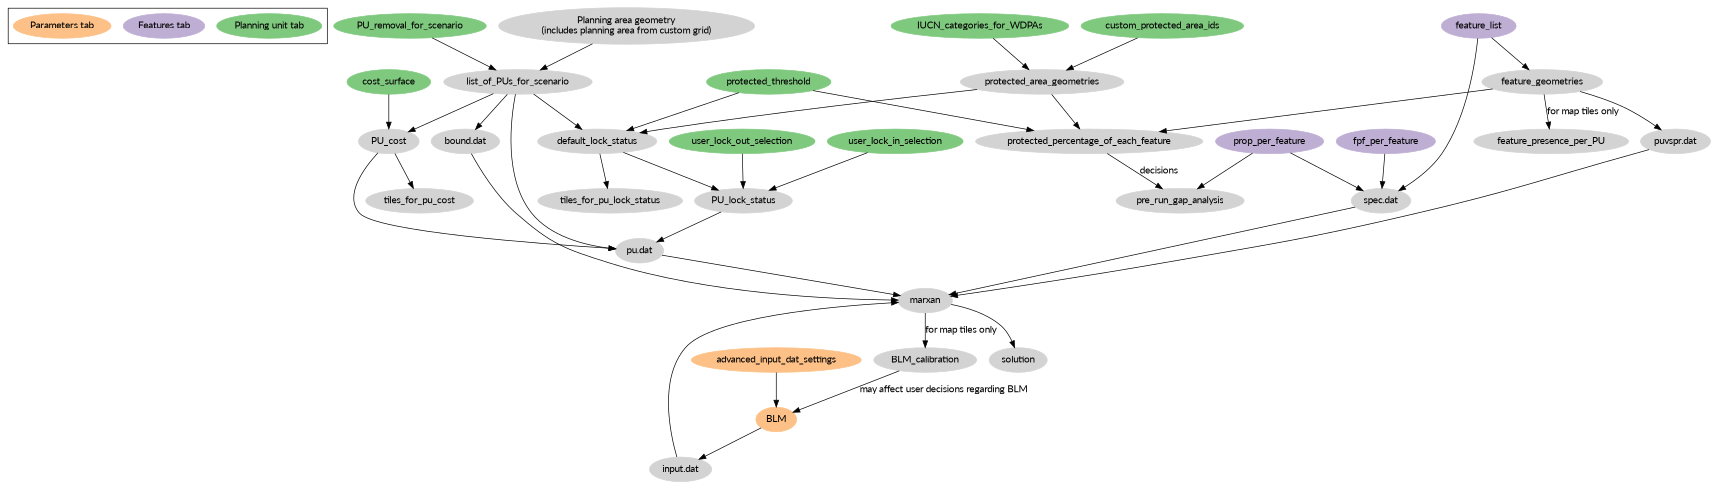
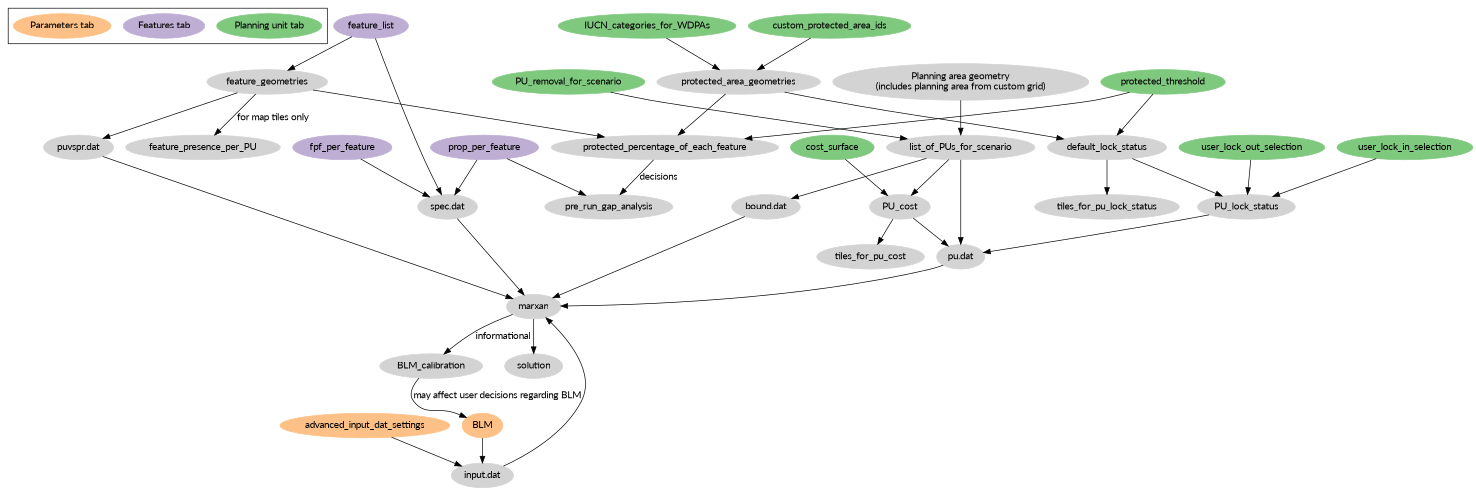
  digraph {
    fontname=Lato
    node [color=lightgrey fontname=Lato style=filled]
    edge [fontname=Lato]
    n1 [color="/accent7/1" label="Planning unit tab"]
    n2 [color="/accent7/2" label="Features tab"]
    n3 [color="/accent7/3" label="Parameters tab"]
    n4 [label="pu.dat"]
    marxan
    n6 [label="spec.dat"]
    n7 [label="puvspr.dat"]
    n8 [label="bound.dat"]
    n9 [label="input.dat"]
    user_lock_in_selection [color="/accent7/1"]
    PU_lock_status
    user_lock_out_selection [color="/accent7/1"]
    IUCN_categories_for_WDPAs [color="/accent7/1"]
    protected_area_geometries
    custom_protected_area_ids [color="/accent7/1"]
    protected_threshold [color="/accent7/1"]
    default_lock_status
    protected_percentage_of_each_feature
    PU_removal_for_scenario [color="/accent7/1"]
    list_of_PUs_for_scenario
    cost_surface [color="/accent7/1"]
    PU_cost
    feature_list [color="/accent7/2"]
    feature_geometries
    fpf_per_feature [color="/accent7/2"]
    prop_per_feature [color="/accent7/2"]
    pre_run_gap_analysis
    advanced_input_dat_settings [color="/accent7/3"]
    BLM [color="/accent7/3"]
    tiles_for_pu_lock_status
    tiles_for_pu_cost
    feature_presence_per_PU
    n33 [label="Planning area geometry\n(includes planning area from custom grid)"]
    BLM_calibration
    solution
    subgraph cluster_1 {
      n1
      n2
      n3
    }
    subgraph sub_2 {
      n4
      marxan
      n6
      n7
      n8
      n9
      user_lock_in_selection
      PU_lock_status
      user_lock_out_selection
      IUCN_categories_for_WDPAs
      protected_area_geometries
      custom_protected_area_ids
      protected_threshold
      default_lock_status
      protected_percentage_of_each_feature
      PU_removal_for_scenario
      list_of_PUs_for_scenario
      cost_surface
      PU_cost
      feature_list
      feature_geometries
      fpf_per_feature
      prop_per_feature
      pre_run_gap_analysis
      advanced_input_dat_settings
      BLM
      tiles_for_pu_lock_status
      tiles_for_pu_cost
      feature_presence_per_PU
      n33
      BLM_calibration
      solution
    }
    n4 -> marxan
-   marxan -> BLM_calibration [label="for map tiles only"]
+   marxan -> BLM_calibration [label=informational]
    marxan -> solution
    n6 -> marxan
    n7 -> marxan
    n8 -> marxan
    n9 -> marxan
    user_lock_in_selection -> PU_lock_status
    PU_lock_status -> n4
    user_lock_out_selection -> PU_lock_status
    IUCN_categories_for_WDPAs -> protected_area_geometries
    protected_area_geometries -> default_lock_status
    protected_area_geometries -> protected_percentage_of_each_feature
    custom_protected_area_ids -> protected_area_geometries
    protected_threshold -> default_lock_status
    protected_threshold -> protected_percentage_of_each_feature
    default_lock_status -> PU_lock_status
    default_lock_status -> tiles_for_pu_lock_status
    protected_percentage_of_each_feature -> pre_run_gap_analysis [label=decisions]
    PU_removal_for_scenario -> list_of_PUs_for_scenario
    list_of_PUs_for_scenario -> n4
    list_of_PUs_for_scenario -> n8
-   list_of_PUs_for_scenario -> default_lock_status
    list_of_PUs_for_scenario -> PU_cost
    cost_surface -> PU_cost
    PU_cost -> n4
    PU_cost -> tiles_for_pu_cost
    feature_list -> n6
    feature_list -> feature_geometries
    feature_geometries -> n7
    feature_geometries -> protected_percentage_of_each_feature
    feature_geometries -> feature_presence_per_PU [label="for map tiles only"]
    fpf_per_feature -> n6
    prop_per_feature -> n6
    prop_per_feature -> pre_run_gap_analysis
-   advanced_input_dat_settings -> BLM
+   advanced_input_dat_settings -> n9
    BLM -> n9
    n33 -> list_of_PUs_for_scenario
    BLM_calibration -> BLM [label="may affect user decisions regarding BLM"]
  }
